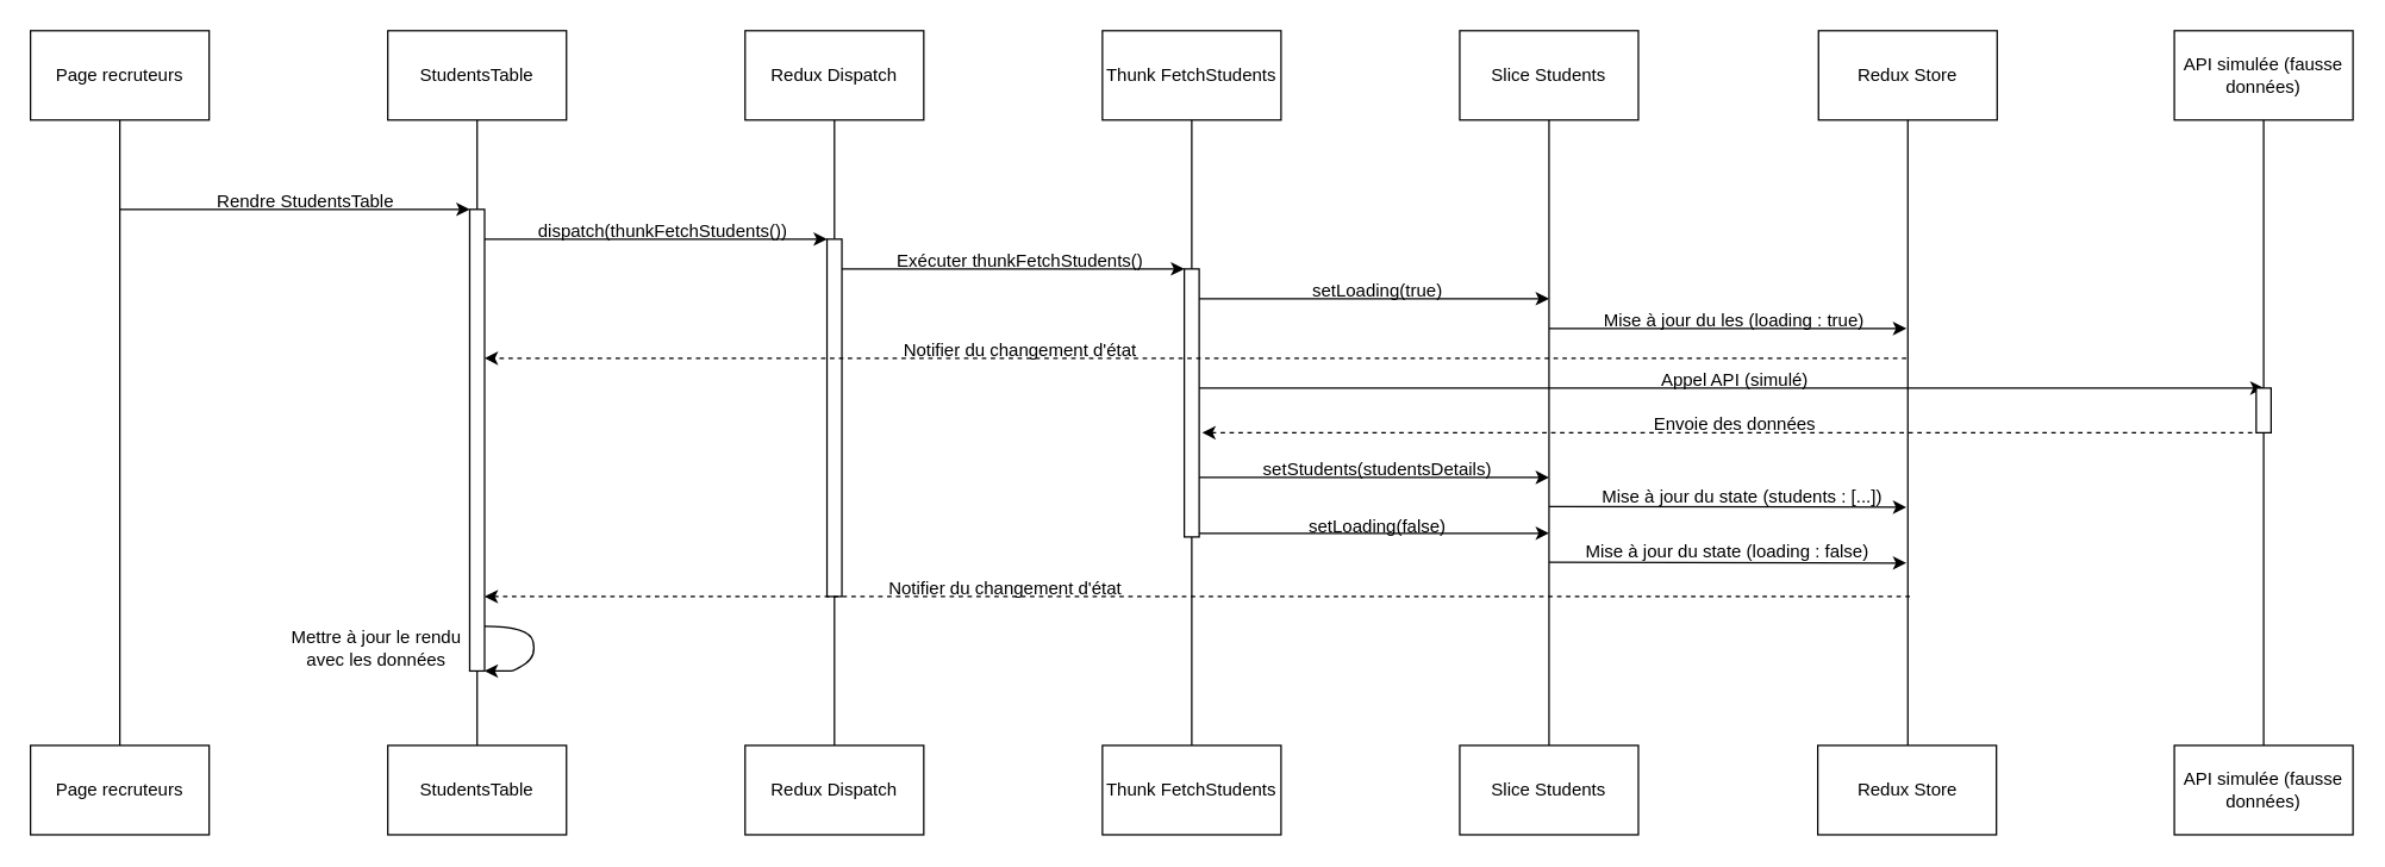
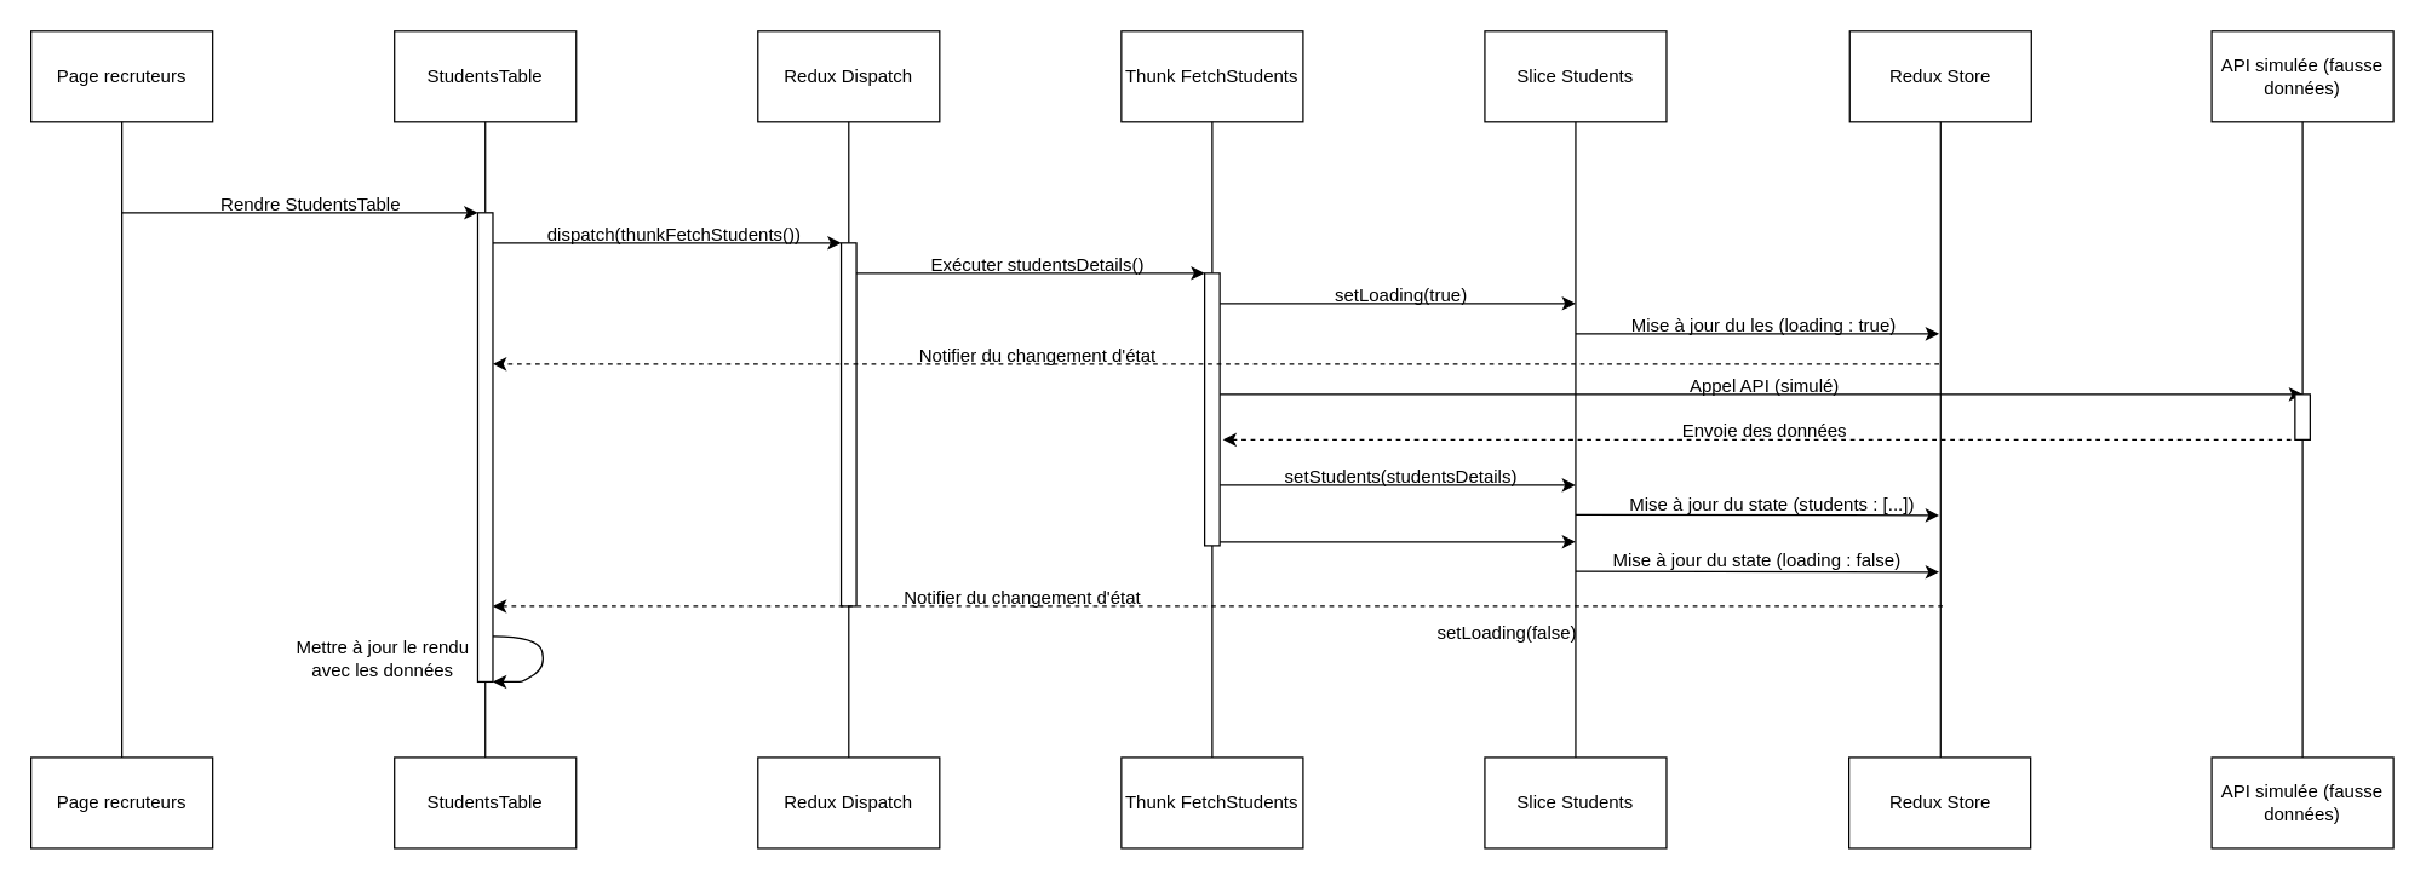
  <mxCell id="0" />
  <mxCell id="1" parent="0" />
  <mxCell id="2" value="Page recruteurs" style="rounded=0;whiteSpace=wrap;html=1;" vertex="1" parent="1"><mxGeometry x="20" y="20" width="120" height="60" as="geometry" /></mxCell>
  <mxCell id="3" value="" style="endArrow=none;html=1;rounded=0;entryX=0.5;entryY=1;entryDx=0;entryDy=0;" edge="1" parent="1" target="2"><mxGeometry width="50" height="50" relative="1" as="geometry"><mxPoint x="80" y="500" as="sourcePoint" /><mxPoint x="120" y="200" as="targetPoint" /></mxGeometry></mxCell>
  <mxCell id="4" value="StudentsTable" style="rounded=0;whiteSpace=wrap;html=1;" vertex="1" parent="1"><mxGeometry x="260" y="20" width="120" height="60" as="geometry" /></mxCell>
  <mxCell id="5" value="" style="endArrow=none;html=1;rounded=0;entryX=0.5;entryY=1;entryDx=0;entryDy=0;" edge="1" parent="1" target="4" source="18"><mxGeometry width="50" height="50" relative="1" as="geometry"><mxPoint x="320" y="650" as="sourcePoint" /><mxPoint x="360" y="200" as="targetPoint" /></mxGeometry></mxCell>
  <mxCell id="6" value="Redux Dispatch" style="rounded=0;whiteSpace=wrap;html=1;" vertex="1" parent="1"><mxGeometry x="500" y="20" width="120" height="60" as="geometry" /></mxCell>
  <mxCell id="7" value="" style="endArrow=none;html=1;rounded=0;entryX=0.5;entryY=1;entryDx=0;entryDy=0;" edge="1" parent="1" target="6" source="23"><mxGeometry width="50" height="50" relative="1" as="geometry"><mxPoint x="560" y="650" as="sourcePoint" /><mxPoint x="600" y="200" as="targetPoint" /></mxGeometry></mxCell>
  <mxCell id="8" value="Thunk FetchStudents" style="rounded=0;whiteSpace=wrap;html=1;" vertex="1" parent="1"><mxGeometry x="740" y="20" width="120" height="60" as="geometry" /></mxCell>
  <mxCell id="9" value="" style="endArrow=none;html=1;rounded=0;entryX=0.5;entryY=1;entryDx=0;entryDy=0;" edge="1" parent="1" target="8" source="27"><mxGeometry width="50" height="50" relative="1" as="geometry"><mxPoint x="800" y="650" as="sourcePoint" /><mxPoint x="840" y="200" as="targetPoint" /></mxGeometry></mxCell>
  <mxCell id="10" value="Slice Students" style="rounded=0;whiteSpace=wrap;html=1;" vertex="1" parent="1"><mxGeometry x="980" y="20" width="120" height="60" as="geometry" /></mxCell>
  <mxCell id="11" value="" style="endArrow=none;html=1;rounded=0;entryX=0.5;entryY=1;entryDx=0;entryDy=0;" edge="1" parent="1" target="10"><mxGeometry width="50" height="50" relative="1" as="geometry"><mxPoint x="1040" y="500" as="sourcePoint" /><mxPoint x="1080" y="200" as="targetPoint" /></mxGeometry></mxCell>
  <mxCell id="12" value="Redux Store" style="rounded=0;whiteSpace=wrap;html=1;" vertex="1" parent="1"><mxGeometry x="1221" y="20" width="120" height="60" as="geometry" /></mxCell>
  <mxCell id="13" value="" style="endArrow=none;html=1;rounded=0;entryX=0.5;entryY=1;entryDx=0;entryDy=0;" edge="1" parent="1" target="12"><mxGeometry width="50" height="50" relative="1" as="geometry"><mxPoint x="1281" y="500" as="sourcePoint" /><mxPoint x="1321" y="200" as="targetPoint" /></mxGeometry></mxCell>
  <mxCell id="14" value="API simulée (fausse données)" style="rounded=0;whiteSpace=wrap;html=1;" vertex="1" parent="1"><mxGeometry x="1460" y="20" width="120" height="60" as="geometry" /></mxCell>
  <mxCell id="15" value="" style="endArrow=none;html=1;rounded=0;entryX=0.5;entryY=1;entryDx=0;entryDy=0;" edge="1" parent="1" target="14" source="39"><mxGeometry width="50" height="50" relative="1" as="geometry"><mxPoint x="1520" y="650" as="sourcePoint" /><mxPoint x="1560" y="200" as="targetPoint" /></mxGeometry></mxCell>
  <mxCell id="16" value="" style="endArrow=classic;html=1;rounded=0;" edge="1" parent="1" target="18"><mxGeometry width="50" height="50" relative="1" as="geometry"><mxPoint x="80" y="140" as="sourcePoint" /><mxPoint x="310" y="140" as="targetPoint" /></mxGeometry></mxCell>
  <mxCell id="17" value="" style="endArrow=none;html=1;rounded=0;entryX=0.5;entryY=1;entryDx=0;entryDy=0;" edge="1" parent="1" target="18"><mxGeometry width="50" height="50" relative="1" as="geometry"><mxPoint x="320" y="500" as="sourcePoint" /><mxPoint x="320" y="80" as="targetPoint" /></mxGeometry></mxCell>
  <mxCell id="18" value="" style="html=1;points=[[0,0,0,0,5],[0,1,0,0,-5],[1,0,0,0,5],[1,1,0,0,-5]];perimeter=orthogonalPerimeter;outlineConnect=0;targetShapes=umlLifeline;portConstraint=eastwest;newEdgeStyle={&quot;curved&quot;:0,&quot;rounded&quot;:0};" vertex="1" parent="1"><mxGeometry x="315" y="140" width="10" height="310" as="geometry" /></mxCell>
  <mxCell id="19" value="Rendre StudentsTable" style="text;html=1;align=center;verticalAlign=middle;whiteSpace=wrap;rounded=0;" vertex="1" parent="1"><mxGeometry x="140" y="120" width="130" height="30" as="geometry" /></mxCell>
  <mxCell id="20" value="" style="endArrow=classic;html=1;rounded=0;" edge="1" parent="1" target="23"><mxGeometry width="50" height="50" relative="1" as="geometry"><mxPoint x="325" y="160" as="sourcePoint" /><mxPoint x="550" y="160" as="targetPoint" /></mxGeometry></mxCell>
  <mxCell id="21" value="dispatch(thunkFetchStudents())" style="text;html=1;align=center;verticalAlign=middle;whiteSpace=wrap;rounded=0;" vertex="1" parent="1"><mxGeometry x="380" y="140" width="130" height="30" as="geometry" /></mxCell>
  <mxCell id="22" value="" style="endArrow=none;html=1;rounded=0;entryX=0.5;entryY=1;entryDx=0;entryDy=0;" edge="1" parent="1" target="23"><mxGeometry width="50" height="50" relative="1" as="geometry"><mxPoint x="560" y="500" as="sourcePoint" /><mxPoint x="560" y="80" as="targetPoint" /></mxGeometry></mxCell>
  <mxCell id="23" value="" style="html=1;points=[[0,0,0,0,5],[0,1,0,0,-5],[1,0,0,0,5],[1,1,0,0,-5]];perimeter=orthogonalPerimeter;outlineConnect=0;targetShapes=umlLifeline;portConstraint=eastwest;newEdgeStyle={&quot;curved&quot;:0,&quot;rounded&quot;:0};" vertex="1" parent="1"><mxGeometry x="555" y="160" width="10" height="240" as="geometry" /></mxCell>
  <mxCell id="24" value="" style="endArrow=classic;html=1;rounded=0;" edge="1" parent="1"><mxGeometry width="50" height="50" relative="1" as="geometry"><mxPoint x="565" y="180" as="sourcePoint" /><mxPoint x="795" y="180" as="targetPoint" /></mxGeometry></mxCell>
- <mxCell id="25" value="Exécuter thunkFetchStudents()" style="text;html=1;align=center;verticalAlign=middle;whiteSpace=wrap;rounded=0;" vertex="1" parent="1"><mxGeometry x="600" y="160" width="170" height="30" as="geometry" /></mxCell>
+ <mxCell id="25" value="Exécuter studentsDetails()" style="text;html=1;align=center;verticalAlign=middle;whiteSpace=wrap;rounded=0;" vertex="1" parent="1"><mxGeometry x="600" y="160" width="170" height="30" as="geometry" /></mxCell>
  <mxCell id="26" value="" style="endArrow=none;html=1;rounded=0;entryX=0.5;entryY=1;entryDx=0;entryDy=0;" edge="1" parent="1" target="27"><mxGeometry width="50" height="50" relative="1" as="geometry"><mxPoint x="800" y="500" as="sourcePoint" /><mxPoint x="800" y="80" as="targetPoint" /></mxGeometry></mxCell>
  <mxCell id="27" value="" style="html=1;points=[[0,0,0,0,5],[0,1,0,0,-5],[1,0,0,0,5],[1,1,0,0,-5]];perimeter=orthogonalPerimeter;outlineConnect=0;targetShapes=umlLifeline;portConstraint=eastwest;newEdgeStyle={&quot;curved&quot;:0,&quot;rounded&quot;:0};" vertex="1" parent="1"><mxGeometry x="795" y="180" width="10" height="180" as="geometry" /></mxCell>
  <mxCell id="28" value="" style="endArrow=classic;html=1;rounded=0;" edge="1" parent="1"><mxGeometry width="50" height="50" relative="1" as="geometry"><mxPoint x="805" y="200" as="sourcePoint" /><mxPoint x="1040" y="200" as="targetPoint" /></mxGeometry></mxCell>
  <mxCell id="29" value="setLoading(true)" style="text;html=1;align=center;verticalAlign=middle;whiteSpace=wrap;rounded=0;" vertex="1" parent="1"><mxGeometry x="860" y="180" width="130" height="30" as="geometry" /></mxCell>
  <mxCell id="30" value="" style="endArrow=classic;html=1;rounded=0;" edge="1" parent="1"><mxGeometry width="50" height="50" relative="1" as="geometry"><mxPoint x="1040" y="220" as="sourcePoint" /><mxPoint x="1280" y="220" as="targetPoint" /></mxGeometry></mxCell>
  <mxCell id="31" value="Mise à jour du les (loading : true)" style="text;html=1;align=center;verticalAlign=middle;whiteSpace=wrap;rounded=0;" vertex="1" parent="1"><mxGeometry x="1030" y="200" width="269" height="30" as="geometry" /></mxCell>
  <mxCell id="32" value="" style="endArrow=classic;html=1;rounded=0;dashed=1;" edge="1" parent="1" target="18"><mxGeometry width="50" height="50" relative="1" as="geometry"><mxPoint x="1280" y="240" as="sourcePoint" /><mxPoint x="330" y="240" as="targetPoint" /></mxGeometry></mxCell>
  <mxCell id="33" value="Notifier du changement d'état" style="text;html=1;align=center;verticalAlign=middle;whiteSpace=wrap;rounded=0;" vertex="1" parent="1"><mxGeometry x="600" y="220" width="170" height="30" as="geometry" /></mxCell>
  <mxCell id="34" value="" style="endArrow=classic;html=1;rounded=0;entryX=0.5;entryY=0;entryDx=0;entryDy=0;entryPerimeter=0;" edge="1" parent="1" source="27" target="39"><mxGeometry width="50" height="50" relative="1" as="geometry"><mxPoint x="810" y="260" as="sourcePoint" /><mxPoint x="1510" y="260" as="targetPoint" /></mxGeometry></mxCell>
  <mxCell id="35" value="Appel API (simulé)" style="text;html=1;align=center;verticalAlign=middle;whiteSpace=wrap;rounded=0;" vertex="1" parent="1"><mxGeometry x="1079.5" y="240" width="170" height="30" as="geometry" /></mxCell>
  <mxCell id="36" value="" style="endArrow=none;html=1;rounded=0;endFill=0;dashed=1;startArrow=classic;startFill=1;" edge="1" parent="1"><mxGeometry width="50" height="50" relative="1" as="geometry"><mxPoint x="807" y="290" as="sourcePoint" /><mxPoint x="1522" y="290" as="targetPoint" /></mxGeometry></mxCell>
  <mxCell id="37" value="Envoie des données" style="text;html=1;align=center;verticalAlign=middle;whiteSpace=wrap;rounded=0;" vertex="1" parent="1"><mxGeometry x="1079.5" y="270" width="170" height="30" as="geometry" /></mxCell>
  <mxCell id="38" value="" style="endArrow=none;html=1;rounded=0;entryX=0.5;entryY=1;entryDx=0;entryDy=0;" edge="1" parent="1" target="39"><mxGeometry width="50" height="50" relative="1" as="geometry"><mxPoint x="1520" y="500" as="sourcePoint" /><mxPoint x="1520" y="80" as="targetPoint" /></mxGeometry></mxCell>
  <mxCell id="39" value="" style="html=1;points=[[0,0,0,0,5],[0,1,0,0,-5],[1,0,0,0,5],[1,1,0,0,-5]];perimeter=orthogonalPerimeter;outlineConnect=0;targetShapes=umlLifeline;portConstraint=eastwest;newEdgeStyle={&quot;curved&quot;:0,&quot;rounded&quot;:0};" vertex="1" parent="1"><mxGeometry x="1515" y="260" width="10" height="30" as="geometry" /></mxCell>
  <mxCell id="40" value="" style="endArrow=classic;html=1;rounded=0;" edge="1" parent="1"><mxGeometry width="50" height="50" relative="1" as="geometry"><mxPoint x="805" y="320" as="sourcePoint" /><mxPoint x="1040" y="320" as="targetPoint" /></mxGeometry></mxCell>
  <mxCell id="41" value="" style="endArrow=classic;html=1;rounded=0;" edge="1" parent="1"><mxGeometry width="50" height="50" relative="1" as="geometry"><mxPoint x="1040" y="339.5" as="sourcePoint" /><mxPoint x="1280" y="340" as="targetPoint" /></mxGeometry></mxCell>
  <mxCell id="42" value="setStudents(studentsDetails)" style="text;html=1;align=center;verticalAlign=middle;whiteSpace=wrap;rounded=0;" vertex="1" parent="1"><mxGeometry x="825" y="300" width="200" height="30" as="geometry" /></mxCell>
  <mxCell id="43" value="Mise à jour du state (students : [...])" style="text;html=1;align=center;verticalAlign=middle;whiteSpace=wrap;rounded=0;" vertex="1" parent="1"><mxGeometry x="1070" y="320" width="200" height="25" as="geometry" /></mxCell>
  <mxCell id="44" value="" style="endArrow=classic;html=1;rounded=0;" edge="1" parent="1"><mxGeometry width="50" height="50" relative="1" as="geometry"><mxPoint x="805" y="357.5" as="sourcePoint" /><mxPoint x="1040" y="357.5" as="targetPoint" /></mxGeometry></mxCell>
  <mxCell id="45" value="" style="endArrow=classic;html=1;rounded=0;" edge="1" parent="1"><mxGeometry width="50" height="50" relative="1" as="geometry"><mxPoint x="1040" y="377" as="sourcePoint" /><mxPoint x="1280" y="377.5" as="targetPoint" /></mxGeometry></mxCell>
- <mxCell id="46" value="setLoading(false)" style="text;html=1;align=center;verticalAlign=middle;whiteSpace=wrap;rounded=0;" vertex="1" parent="1"><mxGeometry x="825" y="337.5" width="200" height="30" as="geometry" /></mxCell>
+ <mxCell id="46" value="setLoading(false)" style="text;html=1;align=center;verticalAlign=middle;whiteSpace=wrap;rounded=0;" vertex="1" parent="1"><mxGeometry x="895" y="402.5" width="200" height="30" as="geometry" /></mxCell>
  <mxCell id="47" value="Mise à jour du state (loading : false)" style="text;html=1;align=center;verticalAlign=middle;whiteSpace=wrap;rounded=0;" vertex="1" parent="1"><mxGeometry x="1060" y="357.5" width="200" height="25" as="geometry" /></mxCell>
  <mxCell id="48" value="" style="endArrow=none;html=1;rounded=0;endFill=0;dashed=1;startArrow=classic;startFill=1;" edge="1" parent="1" source="18"><mxGeometry width="50" height="50" relative="1" as="geometry"><mxPoint x="567.5" y="400" as="sourcePoint" /><mxPoint x="1282.5" y="400" as="targetPoint" /></mxGeometry></mxCell>
  <mxCell id="49" value="Notifier du changement d'état" style="text;html=1;align=center;verticalAlign=middle;whiteSpace=wrap;rounded=0;" vertex="1" parent="1"><mxGeometry x="590" y="380" width="170" height="30" as="geometry" /></mxCell>
  <mxCell id="50" value="" style="curved=1;endArrow=classic;html=1;rounded=0;" edge="1" parent="1"><mxGeometry width="50" height="50" relative="1" as="geometry"><mxPoint x="325" y="420" as="sourcePoint" /><mxPoint x="325" y="450" as="targetPoint" /><Array as="points"><mxPoint x="355" y="420" /><mxPoint x="360" y="440" /><mxPoint x="345" y="450" /><mxPoint x="340" y="450" /><mxPoint x="334" y="450" /></Array></mxGeometry></mxCell>
  <mxCell id="51" value="Mettre à jour le rendu avec les données" style="text;html=1;align=center;verticalAlign=middle;whiteSpace=wrap;rounded=0;" vertex="1" parent="1"><mxGeometry x="190" y="420" width="125" height="30" as="geometry" /></mxCell>
  <mxCell id="52" value="Page recruteurs" style="rounded=0;whiteSpace=wrap;html=1;" vertex="1" parent="1"><mxGeometry x="20" y="500" width="120" height="60" as="geometry" /></mxCell>
  <mxCell id="53" value="StudentsTable" style="rounded=0;whiteSpace=wrap;html=1;" vertex="1" parent="1"><mxGeometry x="260" y="500" width="120" height="60" as="geometry" /></mxCell>
  <mxCell id="54" value="Redux Dispatch" style="rounded=0;whiteSpace=wrap;html=1;" vertex="1" parent="1"><mxGeometry x="500" y="500" width="120" height="60" as="geometry" /></mxCell>
  <mxCell id="55" value="Thunk FetchStudents" style="rounded=0;whiteSpace=wrap;html=1;" vertex="1" parent="1"><mxGeometry x="740" y="500" width="120" height="60" as="geometry" /></mxCell>
  <mxCell id="56" value="Slice Students" style="rounded=0;whiteSpace=wrap;html=1;" vertex="1" parent="1"><mxGeometry x="980" y="500" width="120" height="60" as="geometry" /></mxCell>
  <mxCell id="57" value="Redux Store" style="rounded=0;whiteSpace=wrap;html=1;" vertex="1" parent="1"><mxGeometry x="1220.5" y="500" width="120" height="60" as="geometry" /></mxCell>
  <mxCell id="58" value="API simulée (fausse données)" style="rounded=0;whiteSpace=wrap;html=1;" vertex="1" parent="1"><mxGeometry x="1460" y="500" width="120" height="60" as="geometry" /></mxCell>
